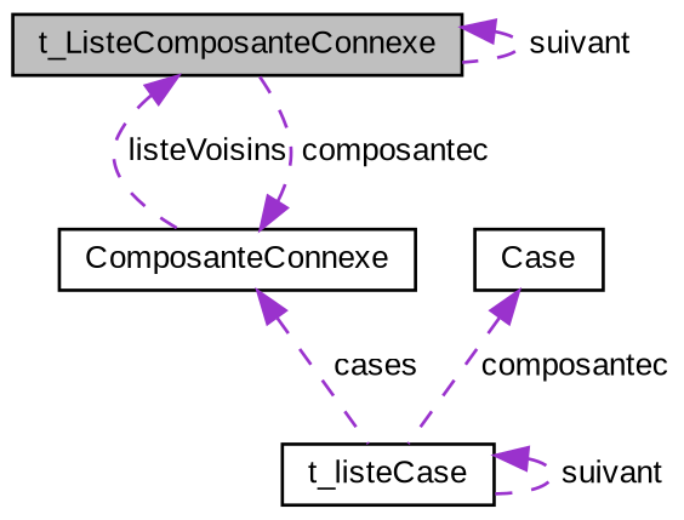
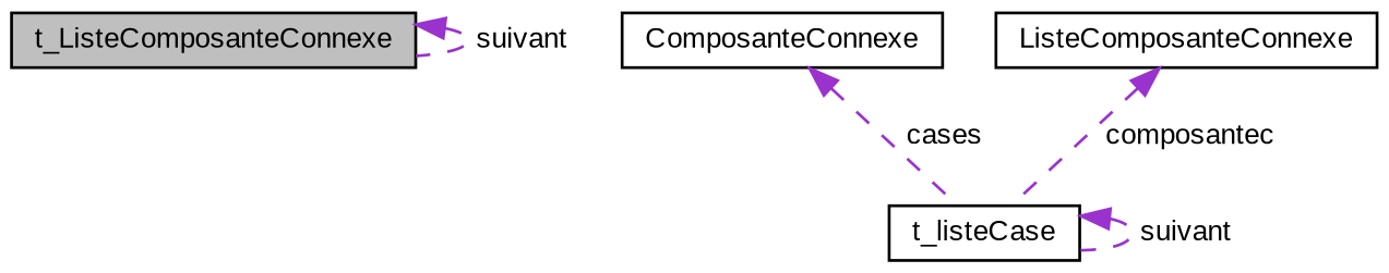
  digraph {
    fontname="Liberation Sans"
    node [color=black fillcolor=white fontname="Liberation Sans" fontsize=10 shape=record style=filled]
    edge [color=darkorchid3 dir=back fontname="Liberation Sans" fontsize=10 labelfontname=Helvetica labelfontsize=10 style=dashed]
    n1 [fillcolor=grey75 fontcolor=black height=0.2 label=t_ListeComposanteConnexe width=0.4]
    n2 [height=0.2 label=ComposanteConnexe width=0.4]
    n3 [height=0.2 label=t_listeCase width=0.4]
-   n4 [height=0.2 label=Case width=0.4]
+   n4 [height=0.2 label=ListeComposanteConnexe width=0.4]
    n1 -> n1 [label=" suivant"]
-   n1 -> n2 [label=" listeVoisins"]
-   n2 -> n1 [label=" composantec"]
    n2 -> n3 [label=" cases"]
    n3 -> n3 [label=" suivant"]
    n4 -> n3 [label=" composantec"]
  }
